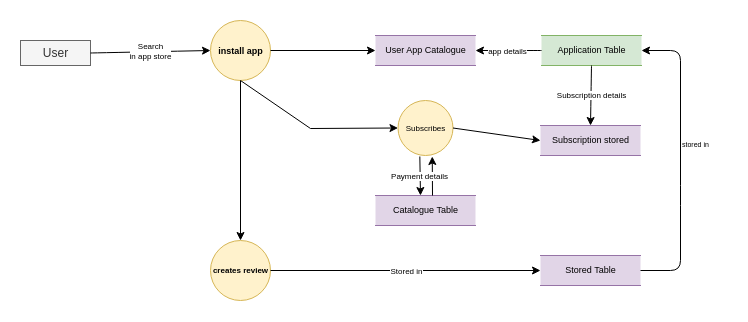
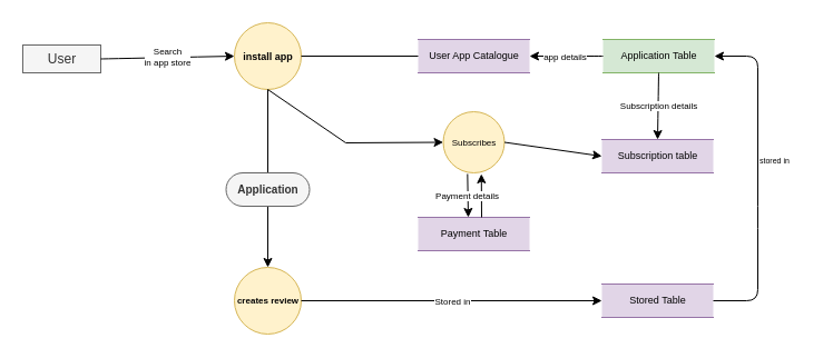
  <mxCell id="0" />
  <mxCell id="1" parent="0" />
  <mxCell id="2" value="User" style="html=1;dashed=0;whitespace=wrap;fontSize=12;fillColor=#f5f5f5;fontColor=#333333;strokeColor=#666666;" vertex="1" parent="1"><mxGeometry x="20" y="40" width="70" height="25" as="geometry" /></mxCell>
  <mxCell id="3" value="Stored Table" style="html=1;dashed=0;whitespace=wrap;shape=partialRectangle;right=0;left=0;fontSize=9;fillColor=#e1d5e7;strokeColor=#9673a6;" vertex="1" parent="1"><mxGeometry x="540" y="255" width="100" height="30" as="geometry" /></mxCell>
  <mxCell id="4" value="&lt;font style=&quot;font-size: 8px;&quot;&gt;creates review&lt;br style=&quot;font-size: 8px;&quot;&gt;&lt;/font&gt;" style="shape=ellipse;html=1;dashed=0;whitespace=wrap;aspect=fixed;perimeter=ellipsePerimeter;fontSize=8;fillColor=#fff2cc;strokeColor=#d6b656;fontStyle=1" vertex="1" parent="1"><mxGeometry x="210" y="240" width="60" height="60" as="geometry" /></mxCell>
  <mxCell id="5" value="&lt;font style=&quot;font-size: 9px;&quot;&gt;&lt;br&gt;install app&lt;br&gt;&lt;br&gt;&lt;/font&gt;" style="shape=ellipse;html=1;dashed=0;whitespace=wrap;aspect=fixed;perimeter=ellipsePerimeter;fontSize=12;fillColor=#fff2cc;strokeColor=#d6b656;fontStyle=1" vertex="1" parent="1"><mxGeometry x="210" y="20" width="60" height="60" as="geometry" /></mxCell>
  <mxCell id="6" value="Application Table" style="html=1;dashed=0;whitespace=wrap;shape=partialRectangle;right=0;left=0;fontSize=9;fillColor=#d5e8d4;strokeColor=#82b366;" vertex="1" parent="1"><mxGeometry x="541" y="35" width="100" height="30" as="geometry" /></mxCell>
  <mxCell id="7" value="User App Catalogue" style="html=1;dashed=0;whitespace=wrap;shape=partialRectangle;right=0;left=0;fontSize=9;fillColor=#e1d5e7;strokeColor=#9673a6;" vertex="1" parent="1"><mxGeometry x="375" y="35" width="100" height="30" as="geometry" /></mxCell>
- <mxCell id="8" value="Subscription stored" style="html=1;dashed=0;whitespace=wrap;shape=partialRectangle;right=0;left=0;fontSize=9;fillColor=#e1d5e7;strokeColor=#9673a6;" vertex="1" parent="1"><mxGeometry x="540" y="125" width="100" height="30" as="geometry" /></mxCell>
- <mxCell id="9" value="Catalogue Table" style="html=1;dashed=0;whitespace=wrap;shape=partialRectangle;right=0;left=0;fontSize=9;fillColor=#e1d5e7;strokeColor=#9673a6;" vertex="1" parent="1"><mxGeometry x="375" y="195" width="100" height="30" as="geometry" /></mxCell>
+ <mxCell id="8" value="Subscription table" style="html=1;dashed=0;whitespace=wrap;shape=partialRectangle;right=0;left=0;fontSize=9;fillColor=#e1d5e7;strokeColor=#9673a6;" vertex="1" parent="1"><mxGeometry x="540" y="125" width="100" height="30" as="geometry" /></mxCell>
+ <mxCell id="9" value="Payment Table" style="html=1;dashed=0;whitespace=wrap;shape=partialRectangle;right=0;left=0;fontSize=9;fillColor=#e1d5e7;strokeColor=#9673a6;" vertex="1" parent="1"><mxGeometry x="375" y="195" width="100" height="30" as="geometry" /></mxCell>
  <mxCell id="10" value="&lt;font style=&quot;font-size: 8px;&quot;&gt;Subscribes&lt;br style=&quot;font-size: 8px;&quot;&gt;&lt;/font&gt;" style="shape=ellipse;html=1;dashed=0;whitespace=wrap;aspect=fixed;perimeter=ellipsePerimeter;fontSize=8;fillColor=#fff2cc;strokeColor=#d6b656;" vertex="1" parent="1"><mxGeometry x="397.5" y="100" width="55" height="55" as="geometry" /></mxCell>
- <mxCell id="11" value="" style="endArrow=classic;html=1;rounded=0;fontSize=8;exitX=1;exitY=0.5;exitDx=0;exitDy=0;entryX=0;entryY=0.5;entryDx=0;entryDy=0;" edge="1" parent="1" source="5" target="7"><mxGeometry width="50" height="50" relative="1" as="geometry"><mxPoint x="290" y="135" as="sourcePoint" /><mxPoint x="370" y="55" as="targetPoint" /></mxGeometry></mxCell>
+ <mxCell id="11" value="" style="endArrow=none;html=1;rounded=0;fontSize=8;exitX=1;exitY=0.5;exitDx=0;exitDy=0;entryX=0;entryY=0.5;entryDx=0;entryDy=0;" edge="1" parent="1" source="5" target="7"><mxGeometry width="50" height="50" relative="1" as="geometry"><mxPoint x="290" y="135" as="sourcePoint" /><mxPoint x="370" y="55" as="targetPoint" /></mxGeometry></mxCell>
  <mxCell id="12" value="" style="endArrow=classic;html=1;fontSize=8;entryX=0;entryY=0.5;entryDx=0;entryDy=0;exitX=0.5;exitY=1;exitDx=0;exitDy=0;rounded=0;" edge="1" parent="1" source="5" target="10"><mxGeometry width="50" height="50" relative="1" as="geometry"><mxPoint x="60" y="65" as="sourcePoint" /><mxPoint x="220" y="65" as="targetPoint" /><Array as="points"><mxPoint x="310" y="128" /></Array></mxGeometry></mxCell>
  <mxCell id="13" value="" style="endArrow=classic;rounded=1;fontSize=8;exitX=1;exitY=0.5;exitDx=0;exitDy=0;entryX=1;entryY=0.5;entryDx=0;entryDy=0;html=1;" edge="1" parent="1" source="3" target="6"><mxGeometry width="50" height="50" relative="1" as="geometry"><mxPoint x="640" y="265" as="sourcePoint" /><mxPoint x="690" y="215" as="targetPoint" /><Array as="points"><mxPoint x="680" y="270" /><mxPoint x="680" y="195" /><mxPoint x="680" y="50" /></Array></mxGeometry></mxCell>
  <mxCell id="14" value="" style="endArrow=classic;html=1;rounded=0;fontSize=8;exitX=1;exitY=0.5;exitDx=0;exitDy=0;entryX=0;entryY=0.5;entryDx=0;entryDy=0;" edge="1" parent="1" source="10" target="8"><mxGeometry width="50" height="50" relative="1" as="geometry"><mxPoint x="520" y="165" as="sourcePoint" /><mxPoint x="570" y="115" as="targetPoint" /></mxGeometry></mxCell>
  <mxCell id="15" value="Search&lt;br&gt;in app store" style="endArrow=classic;html=1;fontSize=8;curved=1;exitX=1;exitY=0.5;exitDx=0;exitDy=0;entryX=0;entryY=0.5;entryDx=0;entryDy=0;" edge="1" parent="1" source="2" target="5"><mxGeometry relative="1" as="geometry"><mxPoint x="30" y="209.6" as="sourcePoint" /><mxPoint x="130" y="209.6" as="targetPoint" /></mxGeometry></mxCell>
  <mxCell id="16" value="" style="endArrow=classic;html=1;fontSize=8;curved=1;exitX=0;exitY=0.5;exitDx=0;exitDy=0;entryX=1;entryY=0.5;entryDx=0;entryDy=0;" edge="1" parent="1" source="6" target="7"><mxGeometry relative="1" as="geometry"><mxPoint x="490" y="-15" as="sourcePoint" /><mxPoint x="590" y="-15" as="targetPoint" /></mxGeometry></mxCell>
  <mxCell id="17" value="app details" style="edgeLabel;resizable=0;html=1;align=center;verticalAlign=middle;fontSize=8;fillColor=#FFFFFF;" connectable="0" vertex="1" parent="16"><mxGeometry relative="1" as="geometry"><mxPoint x="-2" as="offset" /></mxGeometry></mxCell>
  <mxCell id="18" value="" style="endArrow=classic;html=1;fontSize=8;curved=1;exitX=0.5;exitY=1;exitDx=0;exitDy=0;entryX=0.5;entryY=0;entryDx=0;entryDy=0;" edge="1" parent="1" source="6" target="8"><mxGeometry relative="1" as="geometry"><mxPoint x="480" y="105" as="sourcePoint" /><mxPoint x="580" y="105" as="targetPoint" /></mxGeometry></mxCell>
  <mxCell id="19" value="Subscription details" style="edgeLabel;resizable=0;html=1;align=center;verticalAlign=middle;fontSize=8;fillColor=#FFFFFF;" connectable="0" vertex="1" parent="18"><mxGeometry relative="1" as="geometry" /></mxCell>
  <mxCell id="20" value="" style="endArrow=classic;html=1;rounded=0;fontSize=8;entryX=0.623;entryY=1.018;entryDx=0;entryDy=0;entryPerimeter=0;" edge="1" parent="1" target="10"><mxGeometry width="50" height="50" relative="1" as="geometry"><mxPoint x="432" y="195" as="sourcePoint" /><mxPoint x="440" y="155" as="targetPoint" /></mxGeometry></mxCell>
  <mxCell id="21" value="df" style="endArrow=classic;html=1;fontSize=8;exitX=0.397;exitY=1.018;exitDx=0;exitDy=0;entryX=0.45;entryY=0;entryDx=0;entryDy=0;entryPerimeter=0;rounded=0;exitPerimeter=0;" edge="1" parent="1" source="10" target="9"><mxGeometry relative="1" as="geometry"><mxPoint x="490" y="125" as="sourcePoint" /><mxPoint x="590" y="125" as="targetPoint" /></mxGeometry></mxCell>
  <mxCell id="22" value="Payment details" style="edgeLabel;resizable=0;html=1;align=center;verticalAlign=middle;fontSize=8;fillColor=#FFFFFF;" connectable="0" vertex="1" parent="21"><mxGeometry relative="1" as="geometry"><mxPoint x="-1" as="offset" /></mxGeometry></mxCell>
  <mxCell id="23" value="" style="endArrow=classic;html=1;rounded=0;fontSize=8;exitX=0.5;exitY=1;exitDx=0;exitDy=0;entryX=0.5;entryY=0;entryDx=0;entryDy=0;" edge="1" parent="1" source="5" target="4"><mxGeometry relative="1" as="geometry"><mxPoint x="280" y="105" as="sourcePoint" /><mxPoint x="380" y="105" as="targetPoint" /></mxGeometry></mxCell>
  <mxCell id="24" value="" style="endArrow=classic;html=1;rounded=0;fontSize=8;exitX=1;exitY=0.5;exitDx=0;exitDy=0;entryX=0;entryY=0.5;entryDx=0;entryDy=0;" edge="1" parent="1" source="4" target="3"><mxGeometry relative="1" as="geometry"><mxPoint x="280" y="95" as="sourcePoint" /><mxPoint x="380" y="95" as="targetPoint" /></mxGeometry></mxCell>
  <mxCell id="25" value="Stored in" style="edgeLabel;resizable=0;html=1;align=center;verticalAlign=middle;fontSize=8;fillColor=#FFFFFF;" connectable="0" vertex="1" parent="24"><mxGeometry relative="1" as="geometry" /></mxCell>
  <mxCell id="26" value="stored in&amp;nbsp;" style="text;strokeColor=none;fillColor=none;align=left;verticalAlign=middle;spacingLeft=4;spacingRight=4;overflow=hidden;points=[[0,0.5],[1,0.5]];portConstraint=eastwest;rotatable=0;whiteSpace=wrap;html=1;fontSize=7;" vertex="1" parent="1"><mxGeometry x="676" y="135" width="50" height="20" as="geometry" /></mxCell>
+ <mxCell id="27" value="Application" style="html=1;dashed=0;whitespace=wrap;shape=mxgraph.dfd.start;fillColor=#f5f5f5;fontColor=#333333;strokeColor=#666666;fontStyle=1;fontSize=10;" vertex="1" parent="1"><mxGeometry x="202.5" y="155" width="75" height="30" as="geometry" /></mxCell>
